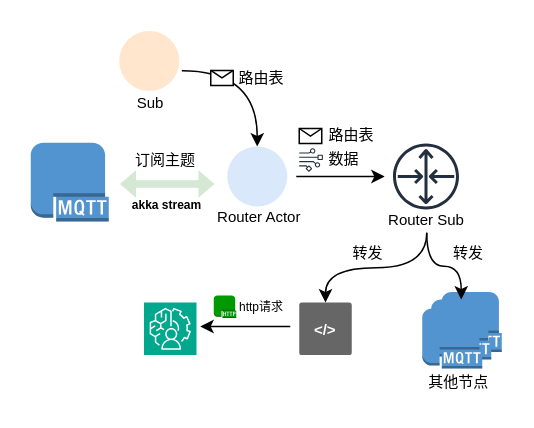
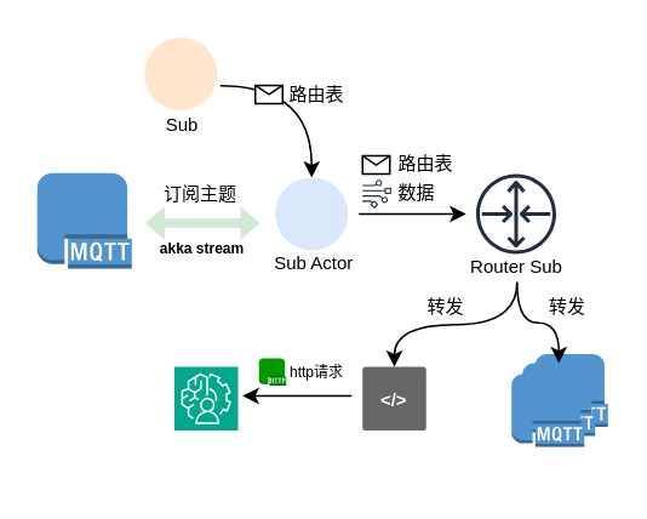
  <mxCell id="0" />
  <mxCell id="1" parent="0" />
  <mxCell id="2" value="" style="endArrow=classic;html=1;rounded=0;" edge="1" parent="1" target="25"><mxGeometry width="50" height="50" relative="1" as="geometry"><mxPoint x="197" y="117" as="sourcePoint" /><mxPoint x="447" y="167" as="targetPoint" /></mxGeometry></mxCell>
  <mxCell id="3" value="" style="outlineConnect=0;dashed=0;verticalLabelPosition=bottom;verticalAlign=top;align=center;html=1;shape=mxgraph.aws3.mqtt_protocol;fillColor=#5294CF;gradientColor=none;" vertex="1" parent="1"><mxGeometry x="20" y="94.5" width="52" height="52.5" as="geometry" /></mxCell>
  <mxCell id="4" value="" style="shape=flexArrow;endArrow=classic;startArrow=classic;html=1;rounded=0;startWidth=12.333;startSize=3.223;width=5;endWidth=12.333;endSize=3.223;fillColor=#d5e8d4;strokeColor=none;" edge="1" parent="1"><mxGeometry width="100" height="100" relative="1" as="geometry"><mxPoint x="79" y="122" as="sourcePoint" /><mxPoint x="143" y="122" as="targetPoint" /></mxGeometry></mxCell>
  <mxCell id="5" value="&lt;font style=&quot;font-size: 10px;&quot;&gt;订阅主题&lt;/font&gt;" style="text;html=1;align=center;verticalAlign=middle;whiteSpace=wrap;rounded=0;" vertex="1" parent="1"><mxGeometry x="80" y="91" width="60" height="30" as="geometry" /></mxCell>
  <mxCell id="6" value="" style="endArrow=classic;html=1;rounded=0;exitX=1.043;exitY=0.664;exitDx=0;exitDy=0;exitPerimeter=0;edgeStyle=orthogonalEdgeStyle;curved=1;" edge="1" parent="1" source="29" target="27"><mxGeometry width="50" height="50" relative="1" as="geometry"><mxPoint x="207" y="217" as="sourcePoint" /><mxPoint x="257" y="167" as="targetPoint" /></mxGeometry></mxCell>
  <mxCell id="7" value="" style="shape=message;html=1;html=1;outlineConnect=0;labelPosition=center;verticalLabelPosition=bottom;align=center;verticalAlign=top;" vertex="1" parent="1"><mxGeometry x="140" y="46.25" width="15" height="10" as="geometry" /></mxCell>
  <mxCell id="8" value="&lt;font style=&quot;font-size: 10px;&quot;&gt;路由表&lt;/font&gt;" style="text;html=1;align=center;verticalAlign=middle;whiteSpace=wrap;rounded=0;" vertex="1" parent="1"><mxGeometry x="154" y="44" width="40" height="14.25" as="geometry" /></mxCell>
  <mxCell id="9" value="&lt;span style=&quot;font-size: 8px;&quot;&gt;akka stream&lt;/span&gt;" style="text;html=1;align=center;verticalAlign=middle;whiteSpace=wrap;rounded=0;fontStyle=1" vertex="1" parent="1"><mxGeometry x="72" y="120" width="78" height="30" as="geometry" /></mxCell>
  <mxCell id="10" value="" style="group" vertex="1" connectable="0" parent="1"><mxGeometry x="86" y="201" width="57" height="52.5" as="geometry" /></mxCell>
  <mxCell id="11" value="" style="sketch=0;points=[[0,0,0],[0.25,0,0],[0.5,0,0],[0.75,0,0],[1,0,0],[0,1,0],[0.25,1,0],[0.5,1,0],[0.75,1,0],[1,1,0],[0,0.25,0],[0,0.5,0],[0,0.75,0],[1,0.25,0],[1,0.5,0],[1,0.75,0]];outlineConnect=0;fontColor=#232F3E;fillColor=#01A88D;strokeColor=#ffffff;dashed=0;verticalLabelPosition=bottom;verticalAlign=top;align=center;html=1;fontSize=12;fontStyle=0;aspect=fixed;shape=mxgraph.aws4.resourceIcon;resIcon=mxgraph.aws4.augmented_ai;" vertex="1" parent="10"><mxGeometry x="9.5" width="35" height="35" as="geometry" /></mxCell>
  <mxCell id="12" value="" style="shape=message;html=1;html=1;outlineConnect=0;labelPosition=center;verticalLabelPosition=bottom;align=center;verticalAlign=top;" vertex="1" parent="1"><mxGeometry x="199" y="85" width="15" height="10" as="geometry" /></mxCell>
  <mxCell id="13" value="&lt;font style=&quot;font-size: 10px;&quot;&gt;路由表&lt;/font&gt;" style="text;html=1;align=center;verticalAlign=middle;whiteSpace=wrap;rounded=0;" vertex="1" parent="1"><mxGeometry x="214" y="81.75" width="40" height="14.25" as="geometry" /></mxCell>
  <mxCell id="14" value="" style="endArrow=classic;html=1;rounded=0;exitX=0.5;exitY=1;exitDx=0;exitDy=0;entryX=0.5;entryY=0;entryDx=0;entryDy=0;edgeStyle=orthogonalEdgeStyle;curved=1;" edge="1" parent="1" source="26" target="31"><mxGeometry width="50" height="50" relative="1" as="geometry"><mxPoint x="198" y="147" as="sourcePoint" /><mxPoint x="248" y="197" as="targetPoint" /></mxGeometry></mxCell>
  <mxCell id="15" value="&lt;font style=&quot;font-size: 8px;&quot;&gt;http请求&lt;/font&gt;" style="text;html=1;align=center;verticalAlign=middle;whiteSpace=wrap;rounded=0;" vertex="1" parent="1"><mxGeometry x="154" y="196" width="40" height="14.25" as="geometry" /></mxCell>
  <mxCell id="16" value="" style="outlineConnect=0;dashed=0;verticalLabelPosition=bottom;verticalAlign=top;align=center;html=1;shape=mxgraph.aws3.http_protocol;fillColor=#009900;gradientColor=none;" vertex="1" parent="1"><mxGeometry x="142" y="196.25" width="15" height="15" as="geometry" /></mxCell>
  <mxCell id="17" value="" style="group" vertex="1" connectable="0" parent="1"><mxGeometry x="277" y="194" width="57" height="68.5" as="geometry" /></mxCell>
  <mxCell id="18" value="" style="group" vertex="1" connectable="0" parent="17"><mxGeometry x="4" width="53" height="51" as="geometry" /></mxCell>
  <mxCell id="19" value="" style="outlineConnect=0;dashed=0;verticalLabelPosition=bottom;verticalAlign=top;align=center;html=1;shape=mxgraph.aws3.mqtt_protocol;fillColor=#5294CF;gradientColor=none;" vertex="1" parent="18"><mxGeometry x="13" width="40" height="40" as="geometry" /></mxCell>
  <mxCell id="20" value="" style="outlineConnect=0;dashed=0;verticalLabelPosition=bottom;verticalAlign=top;align=center;html=1;shape=mxgraph.aws3.mqtt_protocol;fillColor=#5294CF;gradientColor=none;" vertex="1" parent="18"><mxGeometry x="6" y="5" width="40" height="40" as="geometry" /></mxCell>
  <mxCell id="21" value="" style="outlineConnect=0;dashed=0;verticalLabelPosition=bottom;verticalAlign=top;align=center;html=1;shape=mxgraph.aws3.mqtt_protocol;fillColor=#5294CF;gradientColor=none;" vertex="1" parent="18"><mxGeometry y="11" width="40" height="40" as="geometry" /></mxCell>
- <mxCell id="22" value="&lt;font style=&quot;font-size: 10px;&quot;&gt;其他节点&lt;/font&gt;" style="text;html=1;align=center;verticalAlign=middle;whiteSpace=wrap;rounded=0;" vertex="1" parent="17"><mxGeometry y="51" width="57" height="17.5" as="geometry" /></mxCell>
  <mxCell id="23" value="" style="endArrow=classic;html=1;rounded=0;exitX=0.5;exitY=1;exitDx=0;exitDy=0;entryX=0.5;entryY=0;entryDx=0;entryDy=0;entryPerimeter=0;edgeStyle=orthogonalEdgeStyle;curved=1;" edge="1" parent="1" source="26" target="20"><mxGeometry width="50" height="50" relative="1" as="geometry"><mxPoint x="295" y="163" as="sourcePoint" /><mxPoint x="180" y="217" as="targetPoint" /></mxGeometry></mxCell>
  <mxCell id="24" value="&lt;font size=&quot;1&quot;&gt;转发&lt;/font&gt;" style="text;html=1;align=center;verticalAlign=middle;whiteSpace=wrap;rounded=0;" vertex="1" parent="1"><mxGeometry x="292" y="161" width="40" height="14.25" as="geometry" /></mxCell>
  <mxCell id="25" value="" style="sketch=0;outlineConnect=0;fontColor=#232F3E;gradientColor=none;strokeColor=#232F3E;fillColor=#ffffff;dashed=0;verticalLabelPosition=bottom;verticalAlign=top;align=center;html=1;fontSize=12;fontStyle=0;aspect=fixed;shape=mxgraph.aws4.resourceIcon;resIcon=mxgraph.aws4.router;" vertex="1" parent="1"><mxGeometry x="256" y="89.5" width="55" height="55" as="geometry" /></mxCell>
  <mxCell id="26" value="&lt;font style=&quot;font-size: 10px;&quot;&gt;Router Sub&lt;/font&gt;" style="text;html=1;align=center;verticalAlign=middle;whiteSpace=wrap;rounded=0;" vertex="1" parent="1"><mxGeometry x="244" y="137" width="80" height="17.5" as="geometry" /></mxCell>
  <mxCell id="27" value="" style="ellipse;whiteSpace=wrap;html=1;aspect=fixed;strokeWidth=2;fillColor=#dae8fc;strokeColor=none;" vertex="1" parent="1"><mxGeometry x="151" y="97" width="40" height="40" as="geometry" /></mxCell>
- <mxCell id="28" value="&lt;font style=&quot;font-size: 10px;&quot;&gt;Router Actor&lt;/font&gt;" style="text;html=1;align=center;verticalAlign=middle;whiteSpace=wrap;rounded=0;" vertex="1" parent="1"><mxGeometry x="129.5" y="135" width="84.5" height="17.5" as="geometry" /></mxCell>
+ <mxCell id="28" value="&lt;font style=&quot;font-size: 10px;&quot;&gt;Sub Actor&lt;/font&gt;" style="text;html=1;align=center;verticalAlign=middle;whiteSpace=wrap;rounded=0;" vertex="1" parent="1"><mxGeometry x="129.5" y="135" width="84.5" height="17.5" as="geometry" /></mxCell>
  <mxCell id="29" value="" style="ellipse;whiteSpace=wrap;html=1;aspect=fixed;strokeWidth=2;fillColor=#ffe6cc;strokeColor=none;" vertex="1" parent="1"><mxGeometry x="79" y="20" width="40" height="40" as="geometry" /></mxCell>
  <mxCell id="30" value="&lt;font style=&quot;font-size: 10px;&quot;&gt;Sub&lt;/font&gt;" style="text;html=1;align=center;verticalAlign=middle;whiteSpace=wrap;rounded=0;" vertex="1" parent="1"><mxGeometry x="52" y="52.5" width="95.5" height="30" as="geometry" /></mxCell>
  <mxCell id="31" value="&amp;lt;/&amp;gt;" style="rounded=1;arcSize=5;fillColor=#666666;strokeColor=none;fontColor=#ffffff;align=center;verticalAlign=middle;whiteSpace=wrap;fontSize=10;fontStyle=1;html=1;sketch=0;" vertex="1" parent="1"><mxGeometry x="199" y="201" width="35" height="35" as="geometry" /></mxCell>
  <mxCell id="32" value="" style="endArrow=classic;html=1;rounded=0;" edge="1" parent="1"><mxGeometry width="50" height="50" relative="1" as="geometry"><mxPoint x="193" y="217" as="sourcePoint" /><mxPoint x="133" y="217" as="targetPoint" /></mxGeometry></mxCell>
  <mxCell id="33" value="&lt;font size=&quot;1&quot;&gt;转发&lt;/font&gt;" style="text;html=1;align=center;verticalAlign=middle;whiteSpace=wrap;rounded=0;" vertex="1" parent="1"><mxGeometry x="225" y="161" width="40" height="14.25" as="geometry" /></mxCell>
  <mxCell id="34" value="" style="sketch=0;outlineConnect=0;fontColor=#232F3E;gradientColor=none;fillColor=#232F3D;strokeColor=none;dashed=0;verticalLabelPosition=bottom;verticalAlign=top;align=center;html=1;fontSize=12;fontStyle=0;aspect=fixed;pointerEvents=1;shape=mxgraph.aws4.data_stream;" vertex="1" parent="1"><mxGeometry x="199" y="98.13" width="15.75" height="15.75" as="geometry" /></mxCell>
  <mxCell id="35" value="&lt;font size=&quot;1&quot;&gt;数据&lt;/font&gt;" style="text;html=1;align=center;verticalAlign=middle;whiteSpace=wrap;rounded=0;" vertex="1" parent="1"><mxGeometry x="208.75" y="98.13" width="40" height="14.25" as="geometry" /></mxCell>
